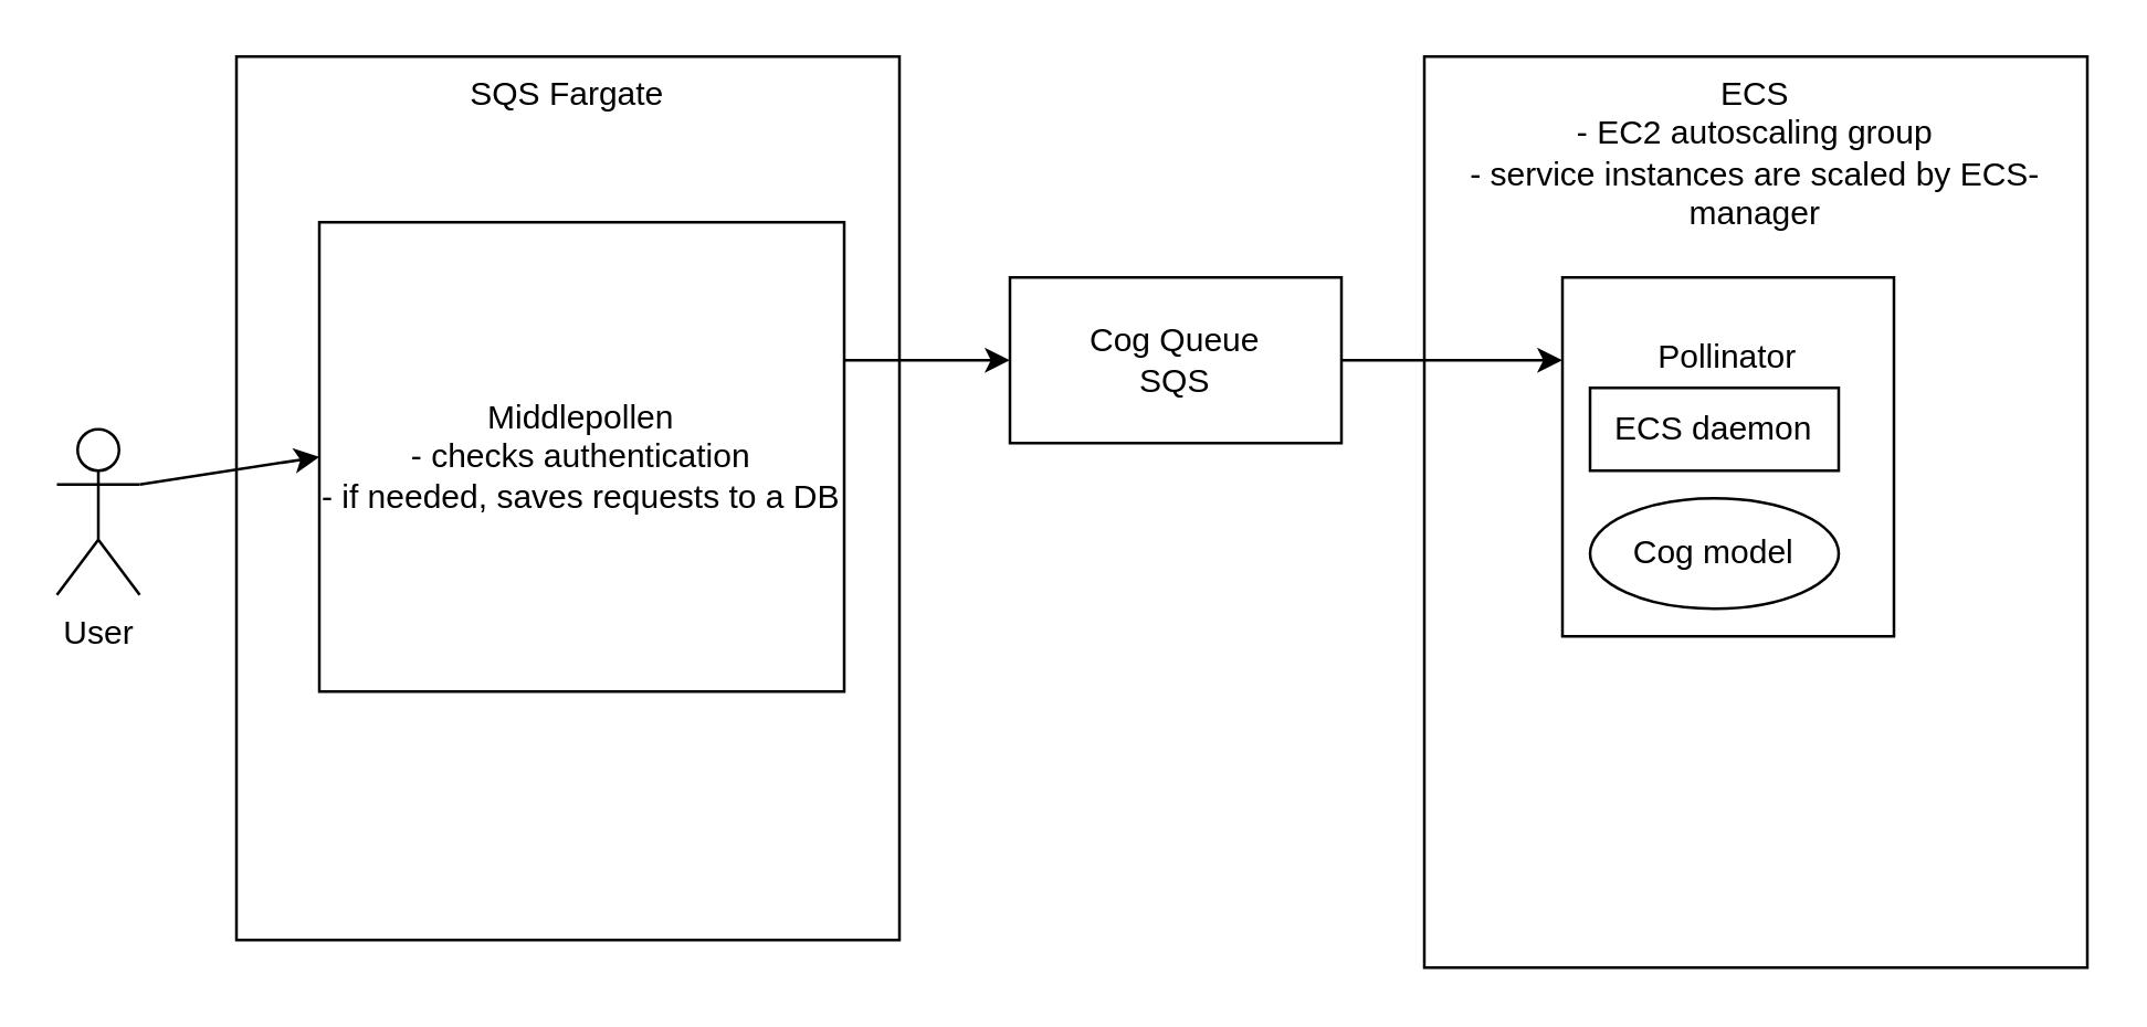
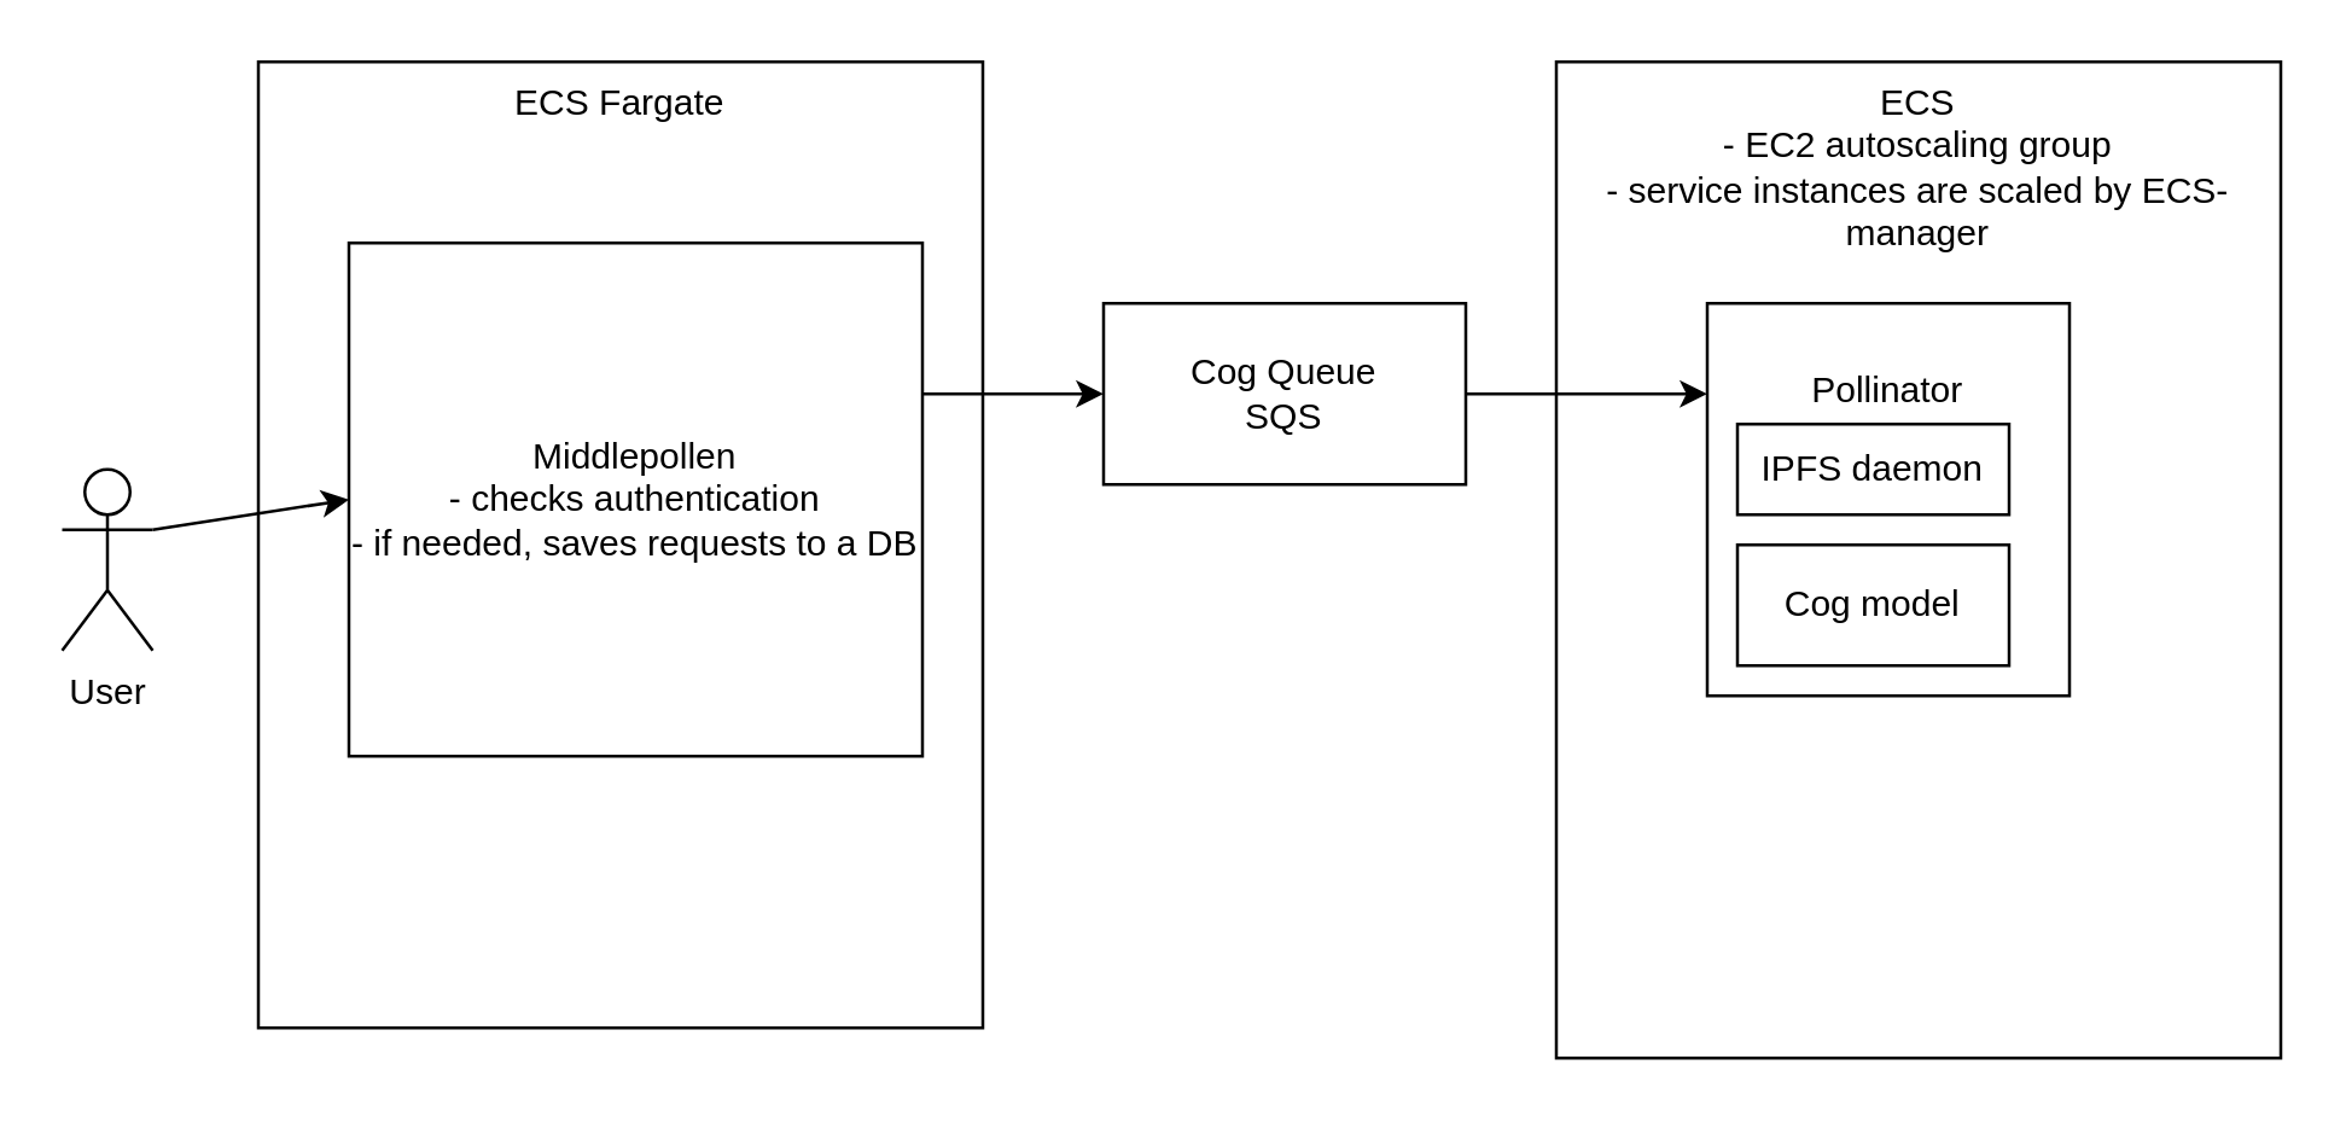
  <mxCell id="0" />
  <mxCell id="1" parent="0" />
- <mxCell id="2" value="SQS Fargate&lt;br&gt;" style="rounded=0;whiteSpace=wrap;html=1;verticalAlign=top;" parent="1" vertex="1"><mxGeometry y="20" width="240" height="320" as="geometry" x="85" /></mxCell>
+ <mxCell id="2" value="ECS Fargate&lt;br&gt;" style="rounded=0;whiteSpace=wrap;html=1;verticalAlign=top;" parent="1" vertex="1"><mxGeometry y="20" width="240" height="320" as="geometry" x="85" /></mxCell>
  <mxCell id="3" value="ECS&lt;br&gt;- EC2 autoscaling group&lt;br&gt;- service instances are scaled by ECS-manager" style="rounded=0;whiteSpace=wrap;html=1;verticalAlign=top;" parent="1" vertex="1"><mxGeometry x="515" y="20" width="240" height="330" as="geometry" /></mxCell>
  <mxCell id="4" value="" style="endArrow=classic;html=1;rounded=0;" parent="1" edge="1"><mxGeometry width="50" height="50" relative="1" as="geometry"><mxPoint x="205" y="130" as="sourcePoint" /><mxPoint x="365" y="130" as="targetPoint" /></mxGeometry></mxCell>
  <mxCell id="5" value="User" style="shape=umlActor;verticalLabelPosition=bottom;verticalAlign=top;html=1;outlineConnect=0;" parent="1" vertex="1"><mxGeometry x="20" y="155" width="30" height="60" as="geometry" /></mxCell>
  <mxCell id="6" value="Cog Queue&lt;br&gt;SQS" style="rounded=0;whiteSpace=wrap;html=1;" parent="1" vertex="1"><mxGeometry x="365" y="100" width="120" height="60" as="geometry" /></mxCell>
  <mxCell id="7" value="" style="endArrow=classic;html=1;rounded=0;exitX=1;exitY=0.5;exitDx=0;exitDy=0;" parent="1" source="6" edge="1"><mxGeometry width="50" height="50" relative="1" as="geometry"><mxPoint x="475" y="180" as="sourcePoint" /><mxPoint x="565" y="130" as="targetPoint" /></mxGeometry></mxCell>
  <mxCell id="8" value="Pollinator&lt;br&gt;&lt;br&gt;&lt;br&gt;&lt;br&gt;&lt;br&gt;&lt;br&gt;" style="rounded=0;whiteSpace=wrap;html=1;" parent="1" vertex="1"><mxGeometry x="565" y="100" width="120" height="130" as="geometry" /></mxCell>
  <mxCell id="9" value="Middlepollen&lt;br&gt;- checks authentication&lt;br&gt;- if needed, saves requests to a DB" style="rounded=0;whiteSpace=wrap;html=1;" parent="1" vertex="1"><mxGeometry x="115" y="80" width="190" height="170" as="geometry" /></mxCell>
  <mxCell id="10" value="" style="endArrow=classic;html=1;rounded=0;exitX=1;exitY=0.333;exitDx=0;exitDy=0;exitPerimeter=0;entryX=0;entryY=0.5;entryDx=0;entryDy=0;" parent="1" source="5" target="9" edge="1"><mxGeometry width="50" height="50" relative="1" as="geometry"><mxPoint x="415" y="300" as="sourcePoint" /><mxPoint x="465" y="250" as="targetPoint" /></mxGeometry></mxCell>
- <mxCell id="11" value="Cog model" style="ellipse;whiteSpace=wrap;html=1;" parent="1" vertex="1"><mxGeometry x="575" y="180" width="90" height="40" as="geometry" /></mxCell>
- <mxCell id="12" value="ECS daemon" style="rounded=0;whiteSpace=wrap;html=1;" parent="1" vertex="1"><mxGeometry x="575" y="140" width="90" height="30" as="geometry" /></mxCell>
+ <mxCell id="11" value="Cog model" style="rounded=0;whiteSpace=wrap;html=1;" parent="1" vertex="1"><mxGeometry x="575" y="180" width="90" height="40" as="geometry" /></mxCell>
+ <mxCell id="12" value="IPFS daemon" style="rounded=0;whiteSpace=wrap;html=1;" parent="1" vertex="1"><mxGeometry x="575" y="140" width="90" height="30" as="geometry" /></mxCell>
